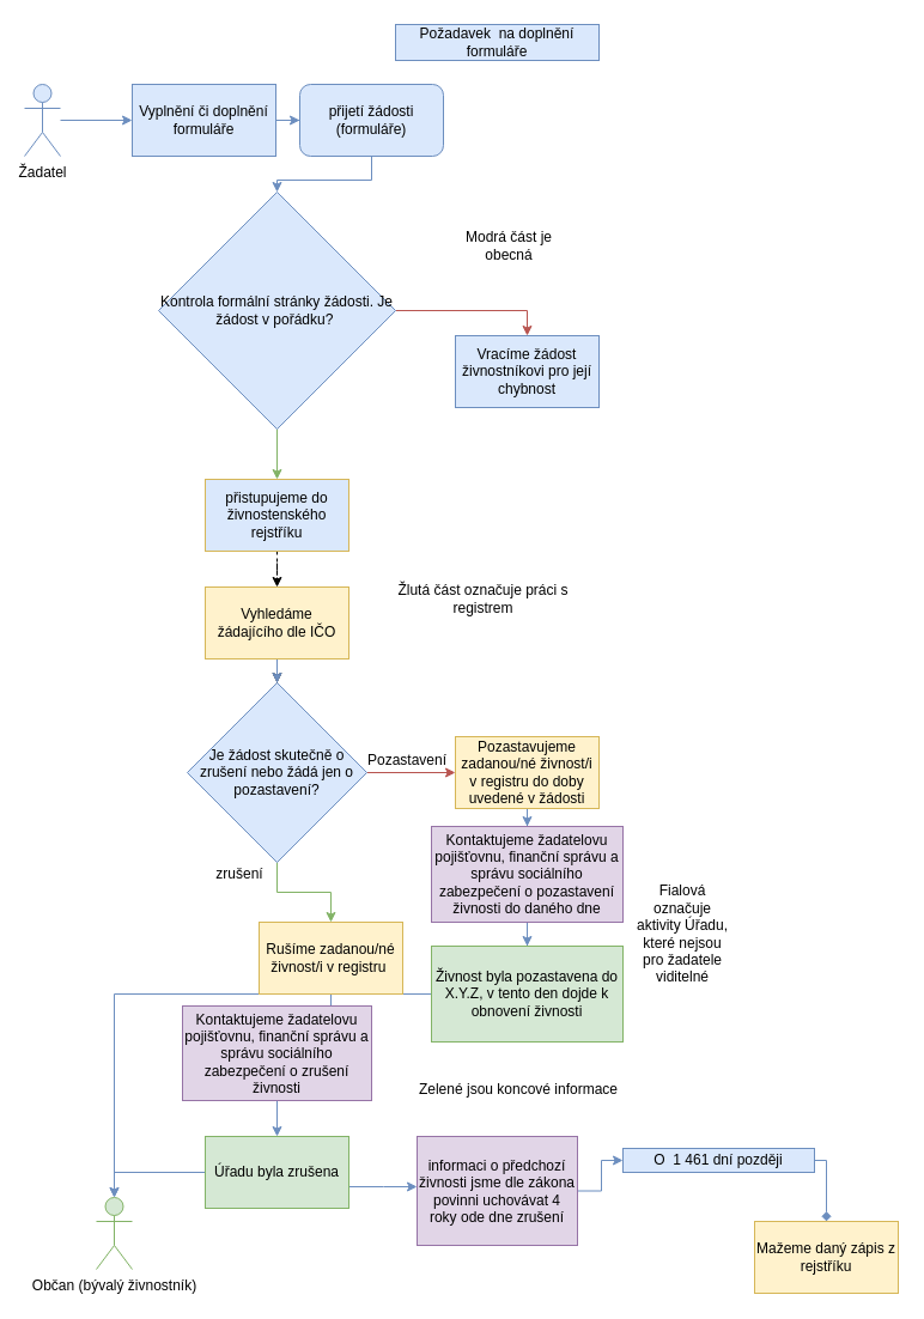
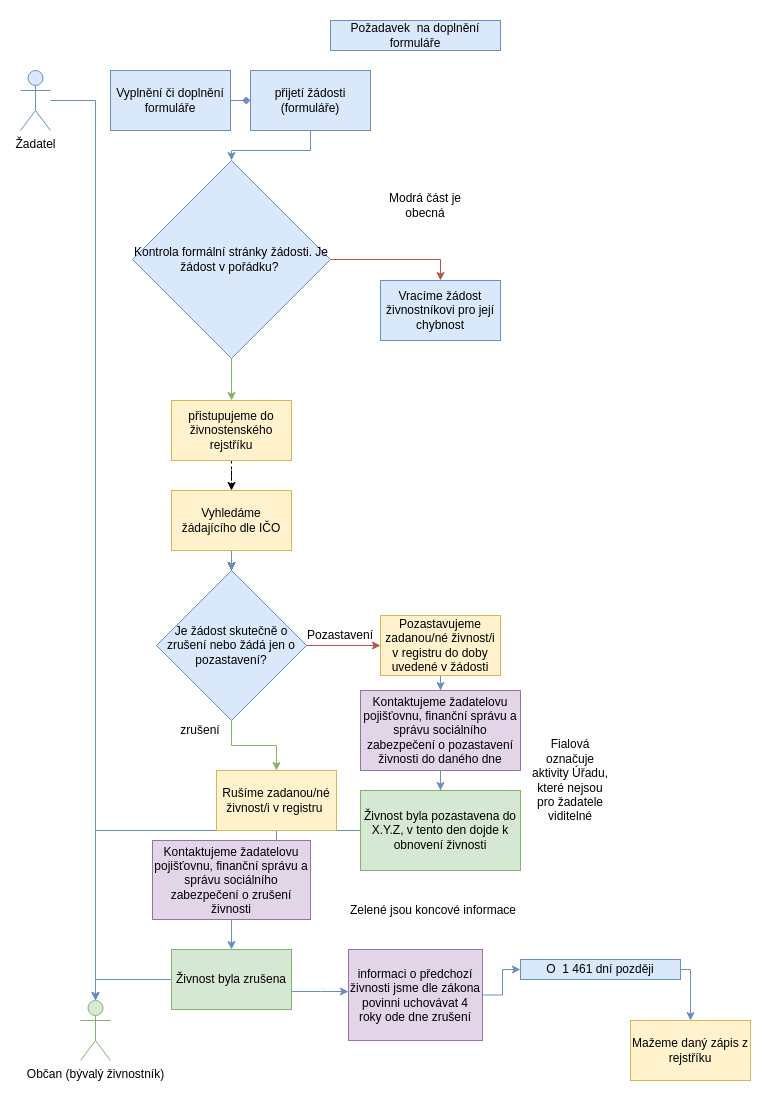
  <mxCell id="0" />
  <mxCell id="1" parent="0" />
  <mxCell id="2" style="edgeStyle=orthogonalEdgeStyle;rounded=0;orthogonalLoop=1;jettySize=auto;html=1;fillColor=#dae8fc;strokeColor=#6c8ebf;" edge="1" parent="1" source="3" target="6"><mxGeometry relative="1" as="geometry" /></mxCell>
- <mxCell id="3" value="přijetí žádosti (formuláře)" style="whiteSpace=wrap;html=1;fillColor=#dae8fc;strokeColor=#6c8ebf;rounded=1;" vertex="1" parent="1"><mxGeometry x="250" y="70" width="120" height="60" as="geometry" /></mxCell>
+ <mxCell id="3" value="přijetí žádosti (formuláře)" style="rounded=0;whiteSpace=wrap;html=1;fillColor=#dae8fc;strokeColor=#6c8ebf;" vertex="1" parent="1"><mxGeometry x="250" y="70" width="120" height="60" as="geometry" /></mxCell>
  <mxCell id="4" style="edgeStyle=orthogonalEdgeStyle;rounded=0;orthogonalLoop=1;jettySize=auto;html=1;entryX=0.5;entryY=0;entryDx=0;entryDy=0;fillColor=#f8cecc;strokeColor=#b85450;" edge="1" parent="1" source="6" target="7"><mxGeometry relative="1" as="geometry"><mxPoint x="350" y="245" as="targetPoint" /></mxGeometry></mxCell>
  <mxCell id="5" style="edgeStyle=orthogonalEdgeStyle;rounded=0;orthogonalLoop=1;jettySize=auto;html=1;fillColor=#d5e8d4;strokeColor=#82b366;" edge="1" parent="1" source="6" target="12"><mxGeometry relative="1" as="geometry" /></mxCell>
  <mxCell id="6" value="Kontrola formální stránky žádosti. Je žádost v pořádku?&amp;nbsp;" style="rhombus;whiteSpace=wrap;html=1;fillColor=#dae8fc;strokeColor=#6c8ebf;" vertex="1" parent="1"><mxGeometry x="132" y="160" width="198" height="198" as="geometry" /></mxCell>
  <mxCell id="7" value="Vracíme žádost živnostníkovi pro její chybnost" style="rounded=0;whiteSpace=wrap;html=1;fillColor=#dae8fc;strokeColor=#6c8ebf;" vertex="1" parent="1"><mxGeometry x="380" y="280" width="120" height="60" as="geometry" /></mxCell>
  <mxCell id="8" style="edgeStyle=orthogonalEdgeStyle;rounded=0;orthogonalLoop=1;jettySize=auto;html=1;entryX=1;entryY=0.5;entryDx=0;entryDy=0;fillColor=#f8cecc;strokeColor=#b85450;" edge="1" parent="1" source="10" target="17"><mxGeometry relative="1" as="geometry"><mxPoint x="370" y="655" as="targetPoint" /></mxGeometry></mxCell>
  <mxCell id="9" style="edgeStyle=orthogonalEdgeStyle;rounded=0;orthogonalLoop=1;jettySize=auto;html=1;fillColor=#d5e8d4;strokeColor=#82b366;" edge="1" parent="1" source="10" target="27"><mxGeometry relative="1" as="geometry" /></mxCell>
  <mxCell id="10" value="Je žádost skutečně o zrušení nebo žádá jen o pozastavení?" style="rhombus;whiteSpace=wrap;html=1;direction=south;fillColor=#dae8fc;strokeColor=#6c8ebf;" vertex="1" parent="1"><mxGeometry x="156" y="570" width="150" height="150" as="geometry" /></mxCell>
  <mxCell id="11" style="edgeStyle=orthogonalEdgeStyle;rounded=0;orthogonalLoop=1;jettySize=auto;html=1;dashed=1;" edge="1" parent="1" source="12" target="15"><mxGeometry relative="1" as="geometry"><mxPoint x="590" y="478" as="targetPoint" /></mxGeometry></mxCell>
- <mxCell id="12" value="přistupujeme do živnostenského rejstříku" style="rounded=0;whiteSpace=wrap;html=1;fillColor=#dae8fc;strokeColor=#d6b656;" vertex="1" parent="1"><mxGeometry x="171" y="400" width="120" height="60" as="geometry" /></mxCell>
+ <mxCell id="12" value="přistupujeme do živnostenského rejstříku" style="rounded=0;whiteSpace=wrap;html=1;fillColor=#fff2cc;strokeColor=#d6b656;" vertex="1" parent="1"><mxGeometry x="171" y="400" width="120" height="60" as="geometry" /></mxCell>
  <mxCell id="13" style="edgeStyle=orthogonalEdgeStyle;rounded=0;orthogonalLoop=1;jettySize=auto;html=1;" edge="1" parent="1" source="15" target="10"><mxGeometry relative="1" as="geometry" /></mxCell>
  <mxCell id="14" value="" style="edgeStyle=orthogonalEdgeStyle;rounded=0;orthogonalLoop=1;jettySize=auto;html=1;fillColor=#dae8fc;strokeColor=#6c8ebf;" edge="1" parent="1" source="15" target="10"><mxGeometry relative="1" as="geometry" /></mxCell>
  <mxCell id="15" value="Vyhledáme žádajícího&amp;nbsp;dle IČO" style="rounded=0;whiteSpace=wrap;html=1;fillColor=#fff2cc;strokeColor=#d6b656;" vertex="1" parent="1"><mxGeometry x="171" y="490" width="120" height="60" as="geometry" /></mxCell>
  <mxCell id="16" style="edgeStyle=orthogonalEdgeStyle;rounded=0;orthogonalLoop=1;jettySize=auto;html=1;fillColor=#dae8fc;strokeColor=#6c8ebf;" edge="1" parent="1" source="17" target="19"><mxGeometry relative="1" as="geometry" /></mxCell>
  <mxCell id="17" value="Pozastavujeme zadanou/né živnost/i v registru do doby uvedené v žádosti" style="rounded=0;whiteSpace=wrap;html=1;direction=west;fillColor=#fff2cc;strokeColor=#d6b656;" vertex="1" parent="1"><mxGeometry x="380" y="615" width="120" height="60" as="geometry" /></mxCell>
  <mxCell id="18" style="edgeStyle=orthogonalEdgeStyle;rounded=0;orthogonalLoop=1;jettySize=auto;html=1;fillColor=#dae8fc;strokeColor=#6c8ebf;" edge="1" parent="1" source="19" target="23"><mxGeometry relative="1" as="geometry" /></mxCell>
  <mxCell id="19" value="Kontaktujeme žadatelovu pojišťovnu, finanční správu a správu sociálního zabezpečení o pozastavení živnosti do daného dne" style="rounded=0;whiteSpace=wrap;html=1;fillColor=#e1d5e7;strokeColor=#9673a6;" vertex="1" parent="1"><mxGeometry x="360" y="690" width="160" height="80" as="geometry" /></mxCell>
- <mxCell id="20" style="edgeStyle=orthogonalEdgeStyle;rounded=0;orthogonalLoop=1;jettySize=auto;html=1;fillColor=#dae8fc;strokeColor=#6c8ebf;" edge="1" parent="1" source="21" target="41"><mxGeometry relative="1" as="geometry" /></mxCell>
+ <mxCell id="20" style="edgeStyle=orthogonalEdgeStyle;rounded=0;orthogonalLoop=1;jettySize=auto;html=1;fillColor=#dae8fc;strokeColor=#6c8ebf;" edge="1" parent="1" source="21" target="39"><mxGeometry relative="1" as="geometry" /></mxCell>
  <mxCell id="21" value="Žadatel" style="shape=umlActor;verticalLabelPosition=bottom;labelBackgroundColor=#ffffff;verticalAlign=top;html=1;outlineConnect=0;fillColor=#dae8fc;strokeColor=#6c8ebf;" vertex="1" parent="1"><mxGeometry x="20" y="70" width="30" height="60" as="geometry" /></mxCell>
  <mxCell id="22" style="edgeStyle=orthogonalEdgeStyle;rounded=0;orthogonalLoop=1;jettySize=auto;html=1;entryX=0.5;entryY=0;entryDx=0;entryDy=0;entryPerimeter=0;fillColor=#dae8fc;strokeColor=#6c8ebf;" edge="1" parent="1" source="23" target="39"><mxGeometry relative="1" as="geometry"><mxPoint x="320" y="1060" as="targetPoint" /></mxGeometry></mxCell>
  <mxCell id="23" value="Živnost byla pozastavena do X.Y.Z, v tento den dojde k obnovení živnosti" style="rounded=0;whiteSpace=wrap;html=1;fillColor=#d5e8d4;strokeColor=#82b366;" vertex="1" parent="1"><mxGeometry x="360" y="790" width="160" height="80" as="geometry" /></mxCell>
  <mxCell id="24" value="Požadavek &amp;nbsp;na doplnění formuláře" style="text;html=1;strokeColor=#6c8ebf;fillColor=#dae8fc;align=center;verticalAlign=middle;whiteSpace=wrap;rounded=0;" vertex="1" parent="1"><mxGeometry x="330" y="20" width="170" height="30" as="geometry" /></mxCell>
  <mxCell id="25" value="Pozastavení" style="text;html=1;strokeColor=none;fillColor=none;align=center;verticalAlign=middle;whiteSpace=wrap;rounded=0;" vertex="1" parent="1"><mxGeometry x="320" y="625" width="40" height="20" as="geometry" /></mxCell>
  <mxCell id="26" style="edgeStyle=orthogonalEdgeStyle;rounded=0;orthogonalLoop=1;jettySize=auto;html=1;fillColor=#dae8fc;strokeColor=#6c8ebf;" edge="1" parent="1" source="27" target="30"><mxGeometry relative="1" as="geometry" /></mxCell>
  <mxCell id="27" value="Rušíme zadanou/né živnost/i v registru&amp;nbsp;" style="rounded=0;whiteSpace=wrap;html=1;fillColor=#fff2cc;strokeColor=#d6b656;" vertex="1" parent="1"><mxGeometry x="216" y="770" width="120" height="60" as="geometry" /></mxCell>
  <mxCell id="28" value="zrušení" style="text;html=1;strokeColor=none;fillColor=none;align=center;verticalAlign=middle;whiteSpace=wrap;rounded=0;" vertex="1" parent="1"><mxGeometry x="180" y="720" width="40" height="20" as="geometry" /></mxCell>
  <mxCell id="29" style="edgeStyle=orthogonalEdgeStyle;rounded=0;orthogonalLoop=1;jettySize=auto;html=1;fillColor=#dae8fc;strokeColor=#6c8ebf;" edge="1" parent="1" source="30" target="38"><mxGeometry relative="1" as="geometry" /></mxCell>
  <mxCell id="30" value="&lt;span style=&quot;white-space: normal&quot;&gt;Kontaktujeme žadatelovu pojišťovnu, finanční správu a správu sociálního zabezpečení o zrušení živnosti&lt;/span&gt;" style="rounded=0;whiteSpace=wrap;html=1;fillColor=#e1d5e7;strokeColor=#9673a6;" vertex="1" parent="1"><mxGeometry x="152" y="840" width="158" height="79" as="geometry" /></mxCell>
  <mxCell id="31" style="edgeStyle=orthogonalEdgeStyle;rounded=0;orthogonalLoop=1;jettySize=auto;html=1;fillColor=#dae8fc;strokeColor=#6c8ebf;" edge="1" parent="1" source="32" target="35"><mxGeometry relative="1" as="geometry" /></mxCell>
  <mxCell id="32" value="informaci o předchozí živnosti jsme dle zákona povinni uchovávat 4 roky ode dne zrušení" style="rounded=0;whiteSpace=wrap;html=1;fillColor=#e1d5e7;strokeColor=#9673a6;" vertex="1" parent="1"><mxGeometry x="348" y="949" width="134" height="91" as="geometry" /></mxCell>
  <mxCell id="33" value="Mažeme daný zápis z rejstříku" style="rounded=0;whiteSpace=wrap;html=1;fillColor=#fff2cc;strokeColor=#d6b656;" vertex="1" parent="1"><mxGeometry x="630" y="1020" width="120" height="60" as="geometry" /></mxCell>
- <mxCell id="34" style="edgeStyle=orthogonalEdgeStyle;rounded=0;orthogonalLoop=1;jettySize=auto;html=1;fillColor=#dae8fc;strokeColor=#6c8ebf;endArrow=diamond;" edge="1" parent="1" source="35" target="33"><mxGeometry relative="1" as="geometry"><mxPoint x="679" y="1000" as="targetPoint" /><Array as="points"><mxPoint x="690" y="969" /></Array></mxGeometry></mxCell>
+ <mxCell id="34" style="edgeStyle=orthogonalEdgeStyle;rounded=0;orthogonalLoop=1;jettySize=auto;html=1;fillColor=#dae8fc;strokeColor=#6c8ebf;" edge="1" parent="1" source="35" target="33"><mxGeometry relative="1" as="geometry"><mxPoint x="679" y="1000" as="targetPoint" /><Array as="points"><mxPoint x="690" y="969" /></Array></mxGeometry></mxCell>
  <mxCell id="35" value="O &amp;nbsp;1 461 dní později" style="text;html=1;strokeColor=#6c8ebf;fillColor=#dae8fc;align=center;verticalAlign=middle;whiteSpace=wrap;rounded=0;" vertex="1" parent="1"><mxGeometry x="520" y="959" width="160" height="20" as="geometry" /></mxCell>
  <mxCell id="36" style="edgeStyle=orthogonalEdgeStyle;rounded=0;orthogonalLoop=1;jettySize=auto;html=1;fillColor=#dae8fc;strokeColor=#6c8ebf;" edge="1" parent="1" source="38" target="32"><mxGeometry relative="1" as="geometry"><Array as="points"><mxPoint x="320" y="991" /><mxPoint x="320" y="991" /></Array></mxGeometry></mxCell>
  <mxCell id="37" style="edgeStyle=orthogonalEdgeStyle;rounded=0;orthogonalLoop=1;jettySize=auto;html=1;entryX=0.5;entryY=0;entryDx=0;entryDy=0;entryPerimeter=0;fillColor=#dae8fc;strokeColor=#6c8ebf;" edge="1" parent="1" source="38" target="39"><mxGeometry relative="1" as="geometry"><mxPoint x="231" y="1060" as="targetPoint" /></mxGeometry></mxCell>
- <mxCell id="38" value="Úřadu byla zrušena" style="rounded=0;whiteSpace=wrap;html=1;fillColor=#d5e8d4;strokeColor=#82b366;" vertex="1" parent="1"><mxGeometry x="171" y="949" width="120" height="60" as="geometry" /></mxCell>
+ <mxCell id="38" value="Živnost byla zrušena" style="rounded=0;whiteSpace=wrap;html=1;fillColor=#d5e8d4;strokeColor=#82b366;" vertex="1" parent="1"><mxGeometry x="171" y="949" width="120" height="60" as="geometry" /></mxCell>
  <mxCell id="39" value="Občan (bývalý živnostník)" style="shape=umlActor;verticalLabelPosition=bottom;labelBackgroundColor=#ffffff;verticalAlign=top;html=1;outlineConnect=0;fillColor=#d5e8d4;strokeColor=#82b366;" vertex="1" parent="1"><mxGeometry x="80" y="1000" width="30" height="60" as="geometry" /></mxCell>
- <mxCell id="40" style="edgeStyle=orthogonalEdgeStyle;rounded=0;orthogonalLoop=1;jettySize=auto;html=1;fillColor=#dae8fc;strokeColor=#6c8ebf;" edge="1" parent="1" source="41" target="3"><mxGeometry relative="1" as="geometry" /></mxCell>
+ <mxCell id="40" style="edgeStyle=orthogonalEdgeStyle;rounded=0;orthogonalLoop=1;jettySize=auto;html=1;fillColor=#dae8fc;strokeColor=#6c8ebf;endArrow=diamond;" edge="1" parent="1" source="41" target="3"><mxGeometry relative="1" as="geometry" /></mxCell>
  <mxCell id="41" value="Vyplnění či doplnění formuláře" style="rounded=0;whiteSpace=wrap;html=1;fillColor=#dae8fc;strokeColor=#6c8ebf;" vertex="1" parent="1"><mxGeometry x="110" y="70" width="120" height="60" as="geometry" /></mxCell>
  <mxCell id="42" value="Modrá část je obecná" style="text;html=1;strokeColor=none;fillColor=none;align=center;verticalAlign=middle;whiteSpace=wrap;rounded=0;" vertex="1" parent="1"><mxGeometry x="375" y="180" width="100" height="50" as="geometry" /></mxCell>
- <mxCell id="43" value="Žlutá část označuje práci s registrem" style="text;html=1;strokeColor=none;fillColor=none;align=center;verticalAlign=middle;whiteSpace=wrap;rounded=0;" vertex="1" parent="1"><mxGeometry x="306" y="450" width="195" height="100" as="geometry" /></mxCell>
  <mxCell id="44" value="Fialová označuje aktivity Úřadu, které nejsou pro žadatele viditelné" style="text;html=1;strokeColor=none;fillColor=none;align=center;verticalAlign=middle;whiteSpace=wrap;rounded=0;direction=south;" vertex="1" parent="1"><mxGeometry x="530" y="700" width="80" height="160" as="geometry" /></mxCell>
  <mxCell id="45" value="Zelené jsou koncové informace" style="text;html=1;strokeColor=none;fillColor=none;align=center;verticalAlign=middle;whiteSpace=wrap;rounded=0;" vertex="1" parent="1"><mxGeometry x="310" y="899.5" width="246" height="20" as="geometry" /></mxCell>
